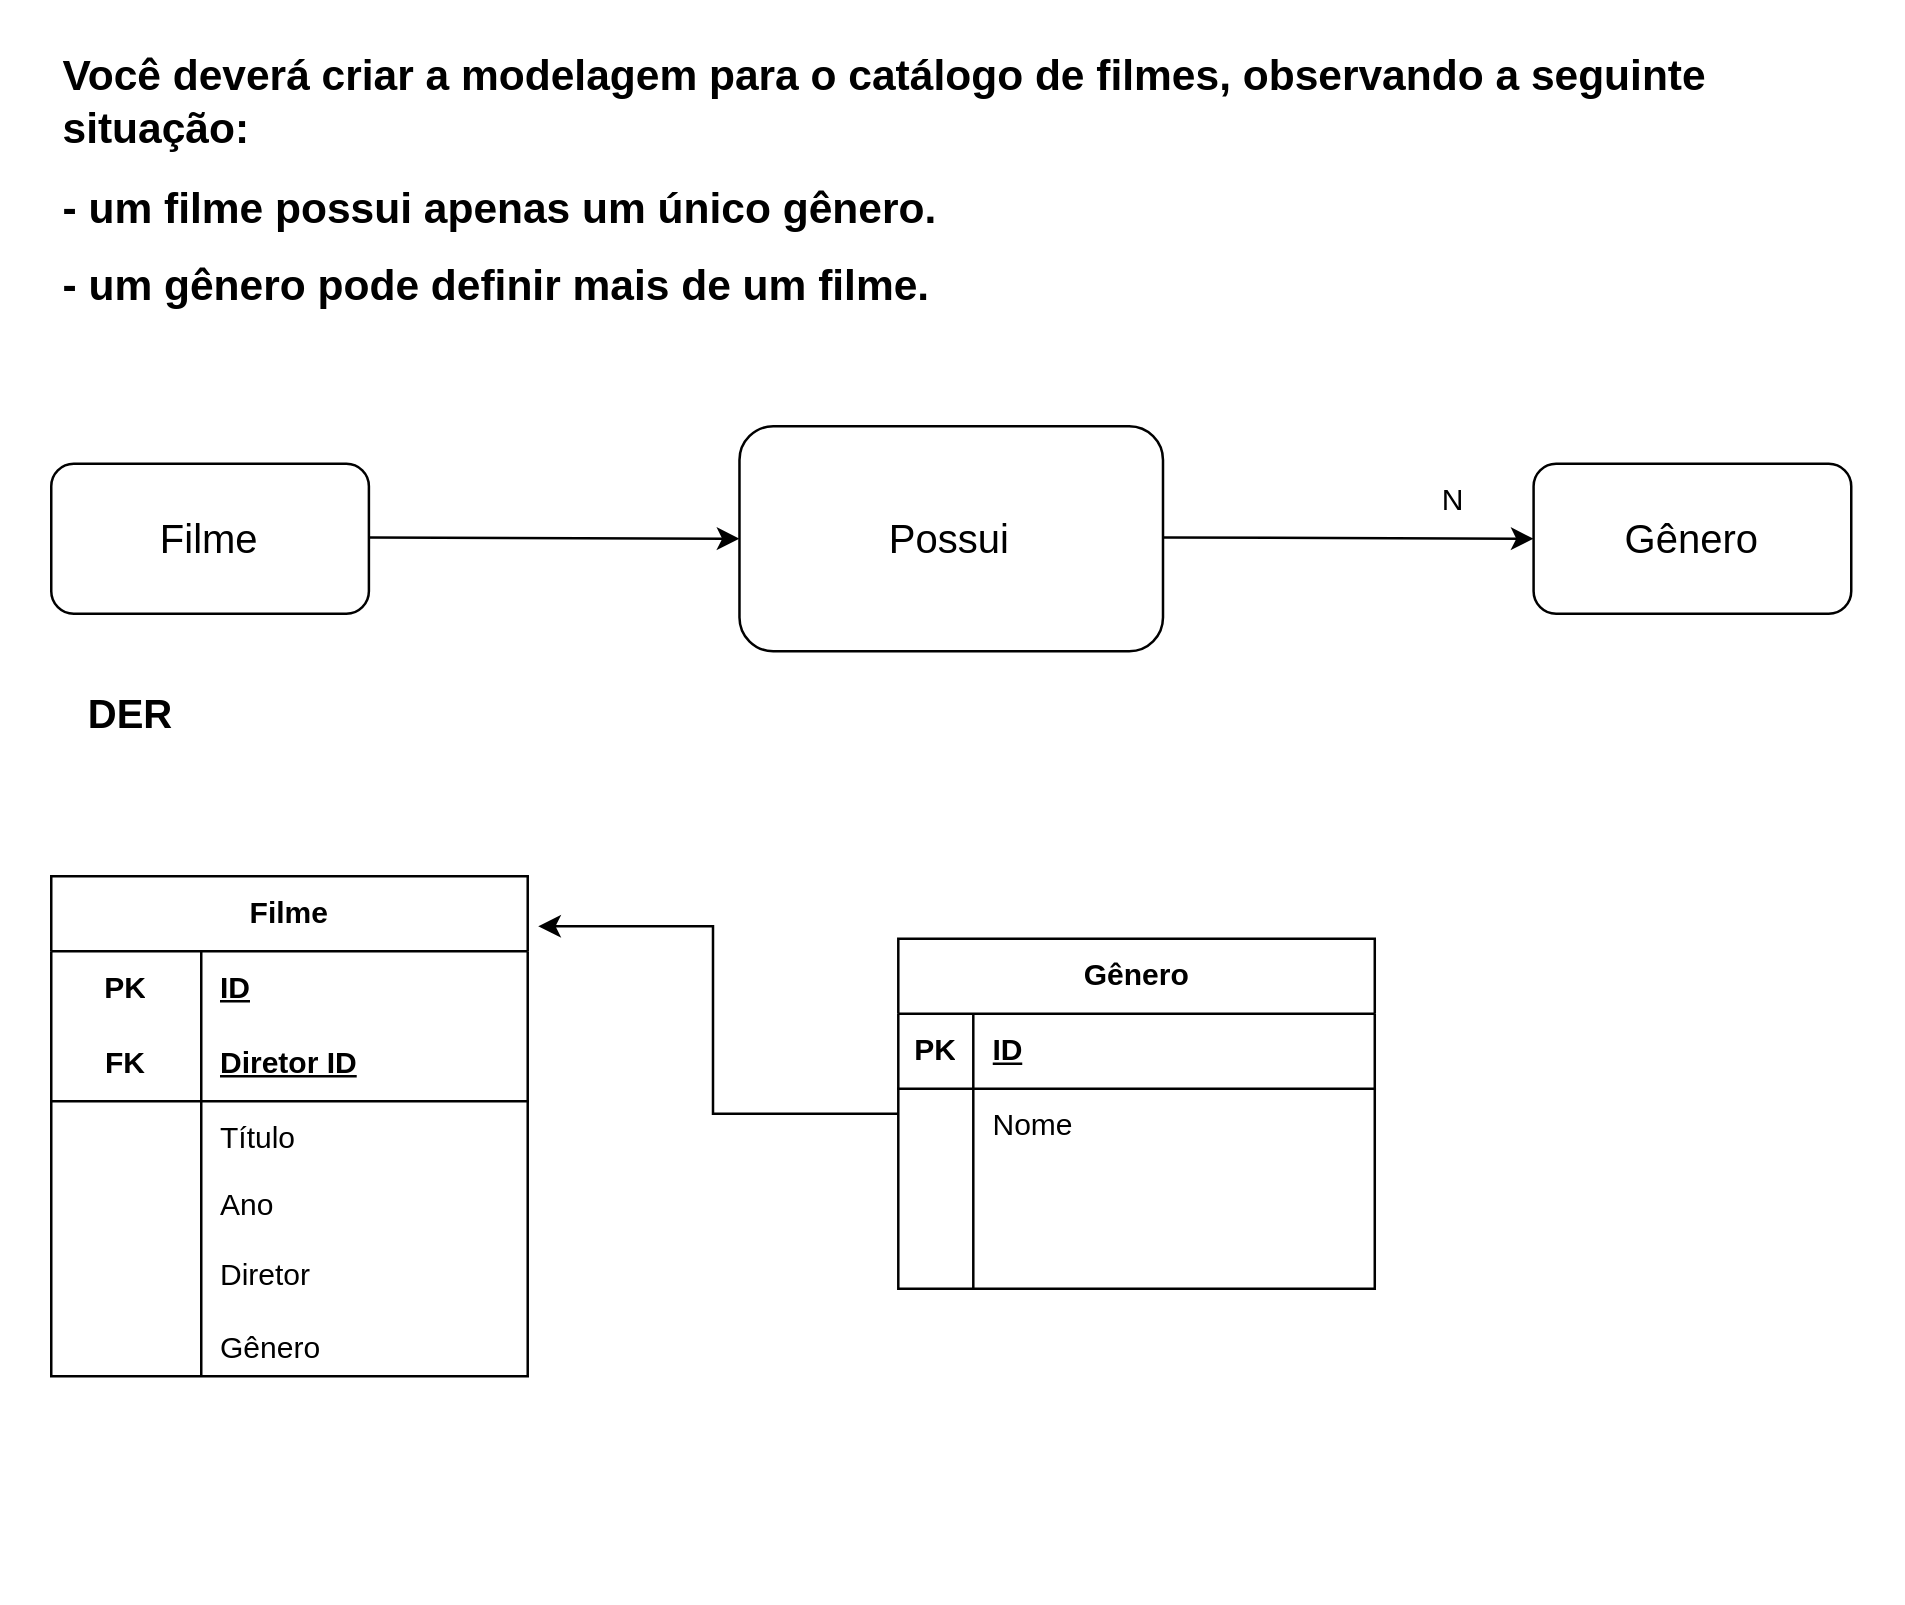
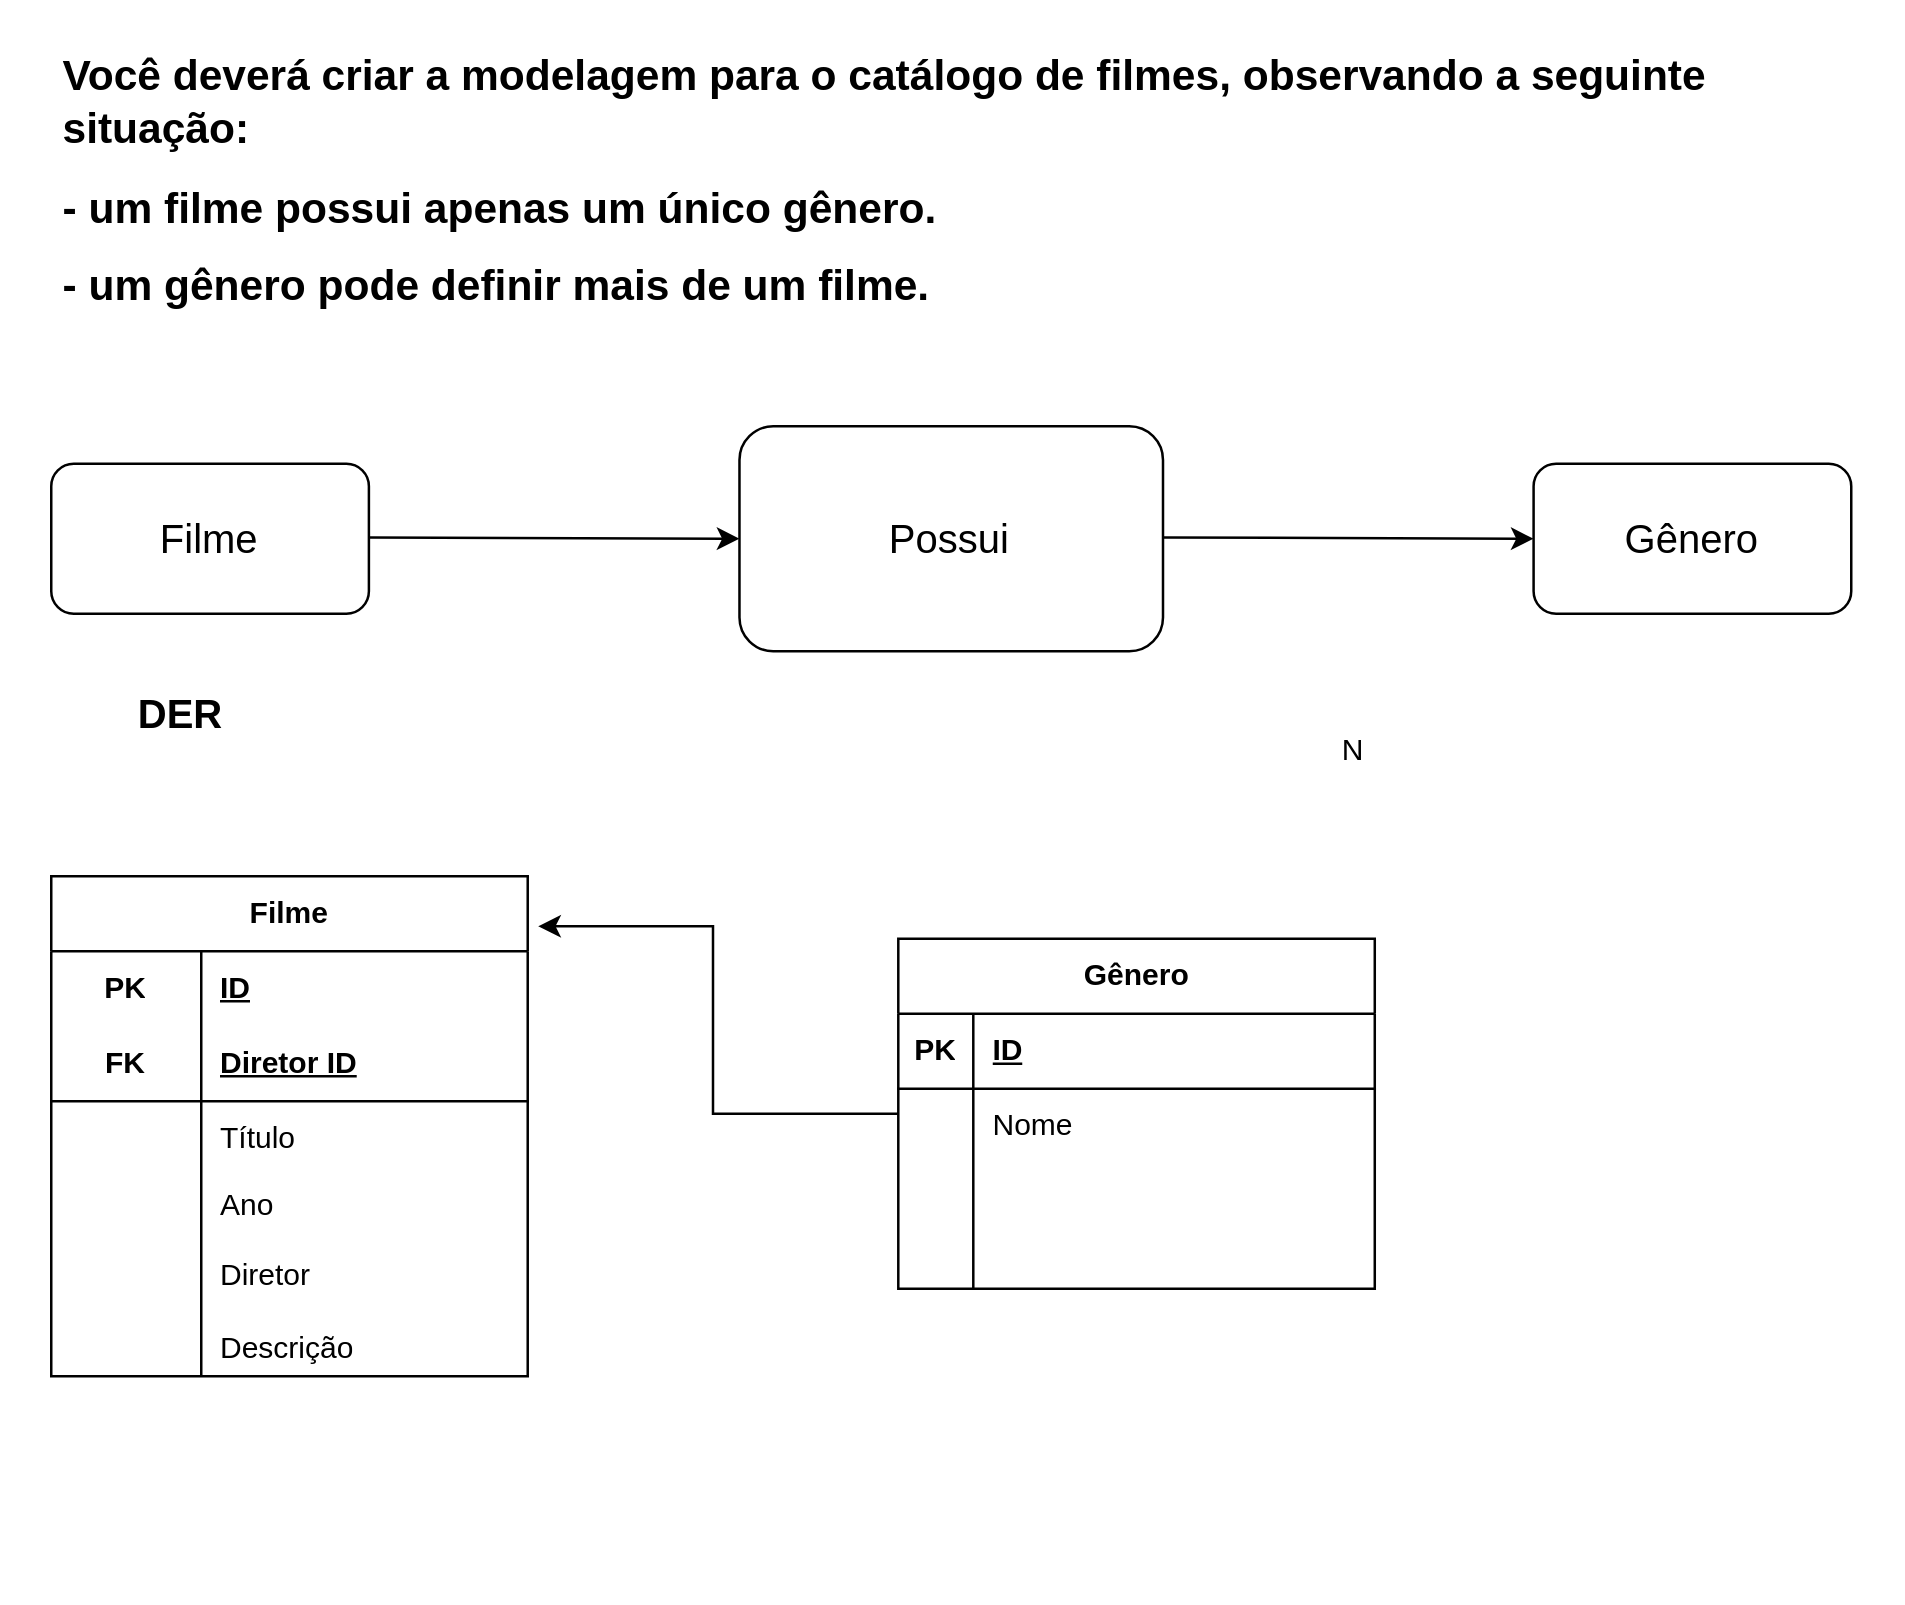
  <mxCell id="0" />
  <mxCell id="1" parent="0" />
  <mxCell id="2" value="&lt;h1 style=&quot;font-size: 17px;&quot;&gt;&lt;font style=&quot;font-size: 17px;&quot;&gt;Você deverá criar a modelagem para o catálogo de filmes, observando a seguinte situação:&lt;/font&gt;&lt;/h1&gt;&lt;h1 style=&quot;font-size: 17px;&quot;&gt;&lt;font style=&quot;font-size: 17px;&quot;&gt;- um filme possui apenas um único gênero.&lt;/font&gt;&lt;/h1&gt;&lt;h1 style=&quot;font-size: 17px;&quot;&gt;&lt;font style=&quot;font-size: 17px;&quot;&gt;- um gênero pode definir mais de um filme.&lt;/font&gt;&lt;/h1&gt;" style="text;html=1;strokeColor=none;fillColor=none;spacing=5;spacingTop=-20;whiteSpace=wrap;overflow=hidden;rounded=0;" parent="1" vertex="1"><mxGeometry x="20" y="20" width="720" height="120" as="geometry" /></mxCell>
  <mxCell id="3" value="" style="group" vertex="1" connectable="0" parent="1"><mxGeometry x="20" y="170" width="720" height="450" as="geometry" /></mxCell>
  <mxCell id="4" value="&lt;font style=&quot;font-size: 16px;&quot;&gt;Filme&lt;/font&gt;" style="rounded=1;whiteSpace=wrap;html=1;" parent="3" vertex="1"><mxGeometry y="15" width="127.059" height="60" as="geometry" /></mxCell>
  <mxCell id="5" value="" style="endArrow=classic;html=1;rounded=0;" parent="3" edge="1"><mxGeometry width="50" height="50" relative="1" as="geometry"><mxPoint x="127.059" y="44.5" as="sourcePoint" /><mxPoint x="275.294" y="45" as="targetPoint" /></mxGeometry></mxCell>
  <mxCell id="6" value="&lt;font style=&quot;font-size: 16px;&quot;&gt;Possui&lt;/font&gt;" style="whiteSpace=wrap;html=1;rounded=1;" parent="3" vertex="1"><mxGeometry x="275.294" width="169.412" height="90" as="geometry" /></mxCell>
  <mxCell id="7" value="&lt;font style=&quot;font-size: 16px;&quot;&gt;Gênero&lt;/font&gt;" style="rounded=1;whiteSpace=wrap;html=1;" parent="3" vertex="1"><mxGeometry x="592.941" y="15" width="127.059" height="60" as="geometry" /></mxCell>
  <mxCell id="8" value="" style="endArrow=classic;html=1;rounded=0;" parent="3" edge="1"><mxGeometry width="50" height="50" relative="1" as="geometry"><mxPoint x="444.706" y="44.5" as="sourcePoint" /><mxPoint x="592.941" y="45" as="targetPoint" /></mxGeometry></mxCell>
- <mxCell id="9" value="N" style="text;html=1;strokeColor=none;fillColor=none;align=center;verticalAlign=middle;whiteSpace=wrap;rounded=0;" parent="3" vertex="1"><mxGeometry x="529.412" y="15" width="63.529" height="30" as="geometry" /></mxCell>
- <mxCell id="10" value="&lt;font style=&quot;font-size: 16px;&quot;&gt;&lt;b&gt;DER&lt;/b&gt;&lt;/font&gt;" style="text;html=1;strokeColor=none;fillColor=none;align=center;verticalAlign=middle;whiteSpace=wrap;rounded=0;" parent="3" vertex="1"><mxGeometry y="100" width="63.529" height="30" as="geometry" /></mxCell>
+ <mxCell id="9" value="N" style="text;html=1;strokeColor=none;fillColor=none;align=center;verticalAlign=middle;whiteSpace=wrap;rounded=0;" parent="3" vertex="1"><mxGeometry x="489.412" y="115" width="63.529" height="30" as="geometry" /></mxCell>
+ <mxCell id="10" value="&lt;font style=&quot;font-size: 16px;&quot;&gt;&lt;b&gt;DER&lt;/b&gt;&lt;/font&gt;" style="text;html=1;strokeColor=none;fillColor=none;align=center;verticalAlign=middle;whiteSpace=wrap;rounded=0;" parent="3" vertex="1"><mxGeometry x="20" y="100" width="63.529" height="30" as="geometry" /></mxCell>
  <mxCell id="11" value="Filme" style="shape=table;startSize=30;container=1;collapsible=1;childLayout=tableLayout;fixedRows=1;rowLines=0;fontStyle=1;align=center;resizeLast=1;html=1;whiteSpace=wrap;" parent="3" vertex="1"><mxGeometry y="180" width="190.588" height="200" as="geometry" /></mxCell>
  <mxCell id="12" value="" style="shape=tableRow;horizontal=0;startSize=0;swimlaneHead=0;swimlaneBody=0;fillColor=none;collapsible=0;dropTarget=0;points=[[0,0.5],[1,0.5]];portConstraint=eastwest;top=0;left=0;right=0;bottom=0;html=1;" parent="11" vertex="1"><mxGeometry y="30" width="190.588" height="30" as="geometry" /></mxCell>
  <mxCell id="13" value="PK" style="shape=partialRectangle;connectable=0;fillColor=none;top=0;left=0;bottom=0;right=0;fontStyle=1;overflow=hidden;html=1;whiteSpace=wrap;" parent="12" vertex="1"><mxGeometry width="60" height="30" as="geometry"><mxRectangle width="60" height="30" as="alternateBounds" /></mxGeometry></mxCell>
  <mxCell id="14" value="ID" style="shape=partialRectangle;connectable=0;fillColor=none;top=0;left=0;bottom=0;right=0;align=left;spacingLeft=6;fontStyle=5;overflow=hidden;html=1;whiteSpace=wrap;" parent="12" vertex="1"><mxGeometry x="60" width="130.588" height="30" as="geometry"><mxRectangle width="130.588" height="30" as="alternateBounds" /></mxGeometry></mxCell>
  <mxCell id="15" value="" style="shape=tableRow;horizontal=0;startSize=0;swimlaneHead=0;swimlaneBody=0;fillColor=none;collapsible=0;dropTarget=0;points=[[0,0.5],[1,0.5]];portConstraint=eastwest;top=0;left=0;right=0;bottom=1;html=1;" parent="11" vertex="1"><mxGeometry y="60" width="190.588" height="30" as="geometry" /></mxCell>
  <mxCell id="16" value="FK" style="shape=partialRectangle;connectable=0;fillColor=none;top=0;left=0;bottom=0;right=0;fontStyle=1;overflow=hidden;html=1;whiteSpace=wrap;" parent="15" vertex="1"><mxGeometry width="60" height="30" as="geometry"><mxRectangle width="60" height="30" as="alternateBounds" /></mxGeometry></mxCell>
  <mxCell id="17" value="Diretor ID" style="shape=partialRectangle;connectable=0;fillColor=none;top=0;left=0;bottom=0;right=0;align=left;spacingLeft=6;fontStyle=5;overflow=hidden;html=1;whiteSpace=wrap;" parent="15" vertex="1"><mxGeometry x="60" width="130.588" height="30" as="geometry"><mxRectangle width="130.588" height="30" as="alternateBounds" /></mxGeometry></mxCell>
  <mxCell id="18" value="" style="shape=tableRow;horizontal=0;startSize=0;swimlaneHead=0;swimlaneBody=0;fillColor=none;collapsible=0;dropTarget=0;points=[[0,0.5],[1,0.5]];portConstraint=eastwest;top=0;left=0;right=0;bottom=0;html=1;" parent="11" vertex="1"><mxGeometry y="90" width="190.588" height="30" as="geometry" /></mxCell>
  <mxCell id="19" value="" style="shape=partialRectangle;connectable=0;fillColor=none;top=0;left=0;bottom=0;right=0;editable=1;overflow=hidden;html=1;whiteSpace=wrap;" parent="18" vertex="1"><mxGeometry width="60" height="30" as="geometry"><mxRectangle width="60" height="30" as="alternateBounds" /></mxGeometry></mxCell>
  <mxCell id="20" value="Título" style="shape=partialRectangle;connectable=0;fillColor=none;top=0;left=0;bottom=0;right=0;align=left;spacingLeft=6;overflow=hidden;html=1;whiteSpace=wrap;" parent="18" vertex="1"><mxGeometry x="60" width="130.588" height="30" as="geometry"><mxRectangle width="130.588" height="30" as="alternateBounds" /></mxGeometry></mxCell>
  <mxCell id="21" value="" style="shape=tableRow;horizontal=0;startSize=0;swimlaneHead=0;swimlaneBody=0;fillColor=none;collapsible=0;dropTarget=0;points=[[0,0.5],[1,0.5]];portConstraint=eastwest;top=0;left=0;right=0;bottom=0;html=1;" parent="11" vertex="1"><mxGeometry y="120" width="190.588" height="80" as="geometry" /></mxCell>
  <mxCell id="22" value="" style="shape=partialRectangle;connectable=0;fillColor=none;top=0;left=0;bottom=0;right=0;editable=1;overflow=hidden;html=1;whiteSpace=wrap;" parent="21" vertex="1"><mxGeometry width="60" height="80" as="geometry"><mxRectangle width="60" height="80" as="alternateBounds" /></mxGeometry></mxCell>
- <mxCell id="23" value="Ano&lt;br&gt;&lt;br&gt;Diretor&lt;br&gt;&lt;br&gt;Gênero" style="shape=partialRectangle;connectable=0;fillColor=none;top=0;left=0;bottom=0;right=0;align=left;spacingLeft=6;overflow=hidden;html=1;whiteSpace=wrap;" parent="21" vertex="1"><mxGeometry x="60" width="130.588" height="80" as="geometry"><mxRectangle width="130.588" height="80" as="alternateBounds" /></mxGeometry></mxCell>
+ <mxCell id="23" value="Ano&lt;br&gt;&lt;br&gt;Diretor&lt;br&gt;&lt;br&gt;Descrição" style="shape=partialRectangle;connectable=0;fillColor=none;top=0;left=0;bottom=0;right=0;align=left;spacingLeft=6;overflow=hidden;html=1;whiteSpace=wrap;" parent="21" vertex="1"><mxGeometry x="60" width="130.588" height="80" as="geometry"><mxRectangle width="130.588" height="80" as="alternateBounds" /></mxGeometry></mxCell>
  <mxCell id="24" style="edgeStyle=orthogonalEdgeStyle;rounded=0;orthogonalLoop=1;jettySize=auto;html=1;entryX=1.022;entryY=0.1;entryDx=0;entryDy=0;entryPerimeter=0;" parent="3" source="25" target="11" edge="1"><mxGeometry relative="1" as="geometry" /></mxCell>
  <mxCell id="25" value="Gênero" style="shape=table;startSize=30;container=1;collapsible=1;childLayout=tableLayout;fixedRows=1;rowLines=0;fontStyle=1;align=center;resizeLast=1;html=1;" parent="3" vertex="1"><mxGeometry x="338.824" y="205" width="190.588" height="140" as="geometry" /></mxCell>
  <mxCell id="26" value="" style="shape=tableRow;horizontal=0;startSize=0;swimlaneHead=0;swimlaneBody=0;fillColor=none;collapsible=0;dropTarget=0;points=[[0,0.5],[1,0.5]];portConstraint=eastwest;top=0;left=0;right=0;bottom=1;" parent="25" vertex="1"><mxGeometry y="30" width="190.588" height="30" as="geometry" /></mxCell>
  <mxCell id="27" value="PK" style="shape=partialRectangle;connectable=0;fillColor=none;top=0;left=0;bottom=0;right=0;fontStyle=1;overflow=hidden;whiteSpace=wrap;html=1;" parent="26" vertex="1"><mxGeometry width="30" height="30" as="geometry"><mxRectangle width="30" height="30" as="alternateBounds" /></mxGeometry></mxCell>
  <mxCell id="28" value="ID" style="shape=partialRectangle;connectable=0;fillColor=none;top=0;left=0;bottom=0;right=0;align=left;spacingLeft=6;fontStyle=5;overflow=hidden;whiteSpace=wrap;html=1;" parent="26" vertex="1"><mxGeometry x="30" width="160.588" height="30" as="geometry"><mxRectangle width="160.588" height="30" as="alternateBounds" /></mxGeometry></mxCell>
  <mxCell id="29" value="" style="shape=tableRow;horizontal=0;startSize=0;swimlaneHead=0;swimlaneBody=0;fillColor=none;collapsible=0;dropTarget=0;points=[[0,0.5],[1,0.5]];portConstraint=eastwest;top=0;left=0;right=0;bottom=0;" parent="25" vertex="1"><mxGeometry y="60" width="190.588" height="30" as="geometry" /></mxCell>
  <mxCell id="30" value="" style="shape=partialRectangle;connectable=0;fillColor=none;top=0;left=0;bottom=0;right=0;editable=1;overflow=hidden;whiteSpace=wrap;html=1;" parent="29" vertex="1"><mxGeometry width="30" height="30" as="geometry"><mxRectangle width="30" height="30" as="alternateBounds" /></mxGeometry></mxCell>
  <mxCell id="31" value="Nome" style="shape=partialRectangle;connectable=0;fillColor=none;top=0;left=0;bottom=0;right=0;align=left;spacingLeft=6;overflow=hidden;whiteSpace=wrap;html=1;" parent="29" vertex="1"><mxGeometry x="30" width="160.588" height="30" as="geometry"><mxRectangle width="160.588" height="30" as="alternateBounds" /></mxGeometry></mxCell>
  <mxCell id="32" value="" style="shape=tableRow;horizontal=0;startSize=0;swimlaneHead=0;swimlaneBody=0;fillColor=none;collapsible=0;dropTarget=0;points=[[0,0.5],[1,0.5]];portConstraint=eastwest;top=0;left=0;right=0;bottom=0;" parent="25" vertex="1"><mxGeometry y="90" width="190.588" height="30" as="geometry" /></mxCell>
  <mxCell id="33" value="" style="shape=partialRectangle;connectable=0;fillColor=none;top=0;left=0;bottom=0;right=0;editable=1;overflow=hidden;whiteSpace=wrap;html=1;" parent="32" vertex="1"><mxGeometry width="30" height="30" as="geometry"><mxRectangle width="30" height="30" as="alternateBounds" /></mxGeometry></mxCell>
  <mxCell id="34" value="" style="shape=partialRectangle;connectable=0;fillColor=none;top=0;left=0;bottom=0;right=0;align=left;spacingLeft=6;overflow=hidden;whiteSpace=wrap;html=1;" parent="32" vertex="1"><mxGeometry x="30" width="160.588" height="30" as="geometry"><mxRectangle width="160.588" height="30" as="alternateBounds" /></mxGeometry></mxCell>
  <mxCell id="35" value="" style="shape=tableRow;horizontal=0;startSize=0;swimlaneHead=0;swimlaneBody=0;fillColor=none;collapsible=0;dropTarget=0;points=[[0,0.5],[1,0.5]];portConstraint=eastwest;top=0;left=0;right=0;bottom=0;" parent="25" vertex="1"><mxGeometry y="120" width="190.588" height="20" as="geometry" /></mxCell>
  <mxCell id="36" value="" style="shape=partialRectangle;connectable=0;fillColor=none;top=0;left=0;bottom=0;right=0;editable=1;overflow=hidden;whiteSpace=wrap;html=1;" parent="35" vertex="1"><mxGeometry width="30" height="20" as="geometry"><mxRectangle width="30" height="20" as="alternateBounds" /></mxGeometry></mxCell>
  <mxCell id="37" value="" style="shape=partialRectangle;connectable=0;fillColor=none;top=0;left=0;bottom=0;right=0;align=left;spacingLeft=6;overflow=hidden;whiteSpace=wrap;html=1;" parent="35" vertex="1"><mxGeometry x="30" width="160.588" height="20" as="geometry"><mxRectangle width="160.588" height="20" as="alternateBounds" /></mxGeometry></mxCell>
